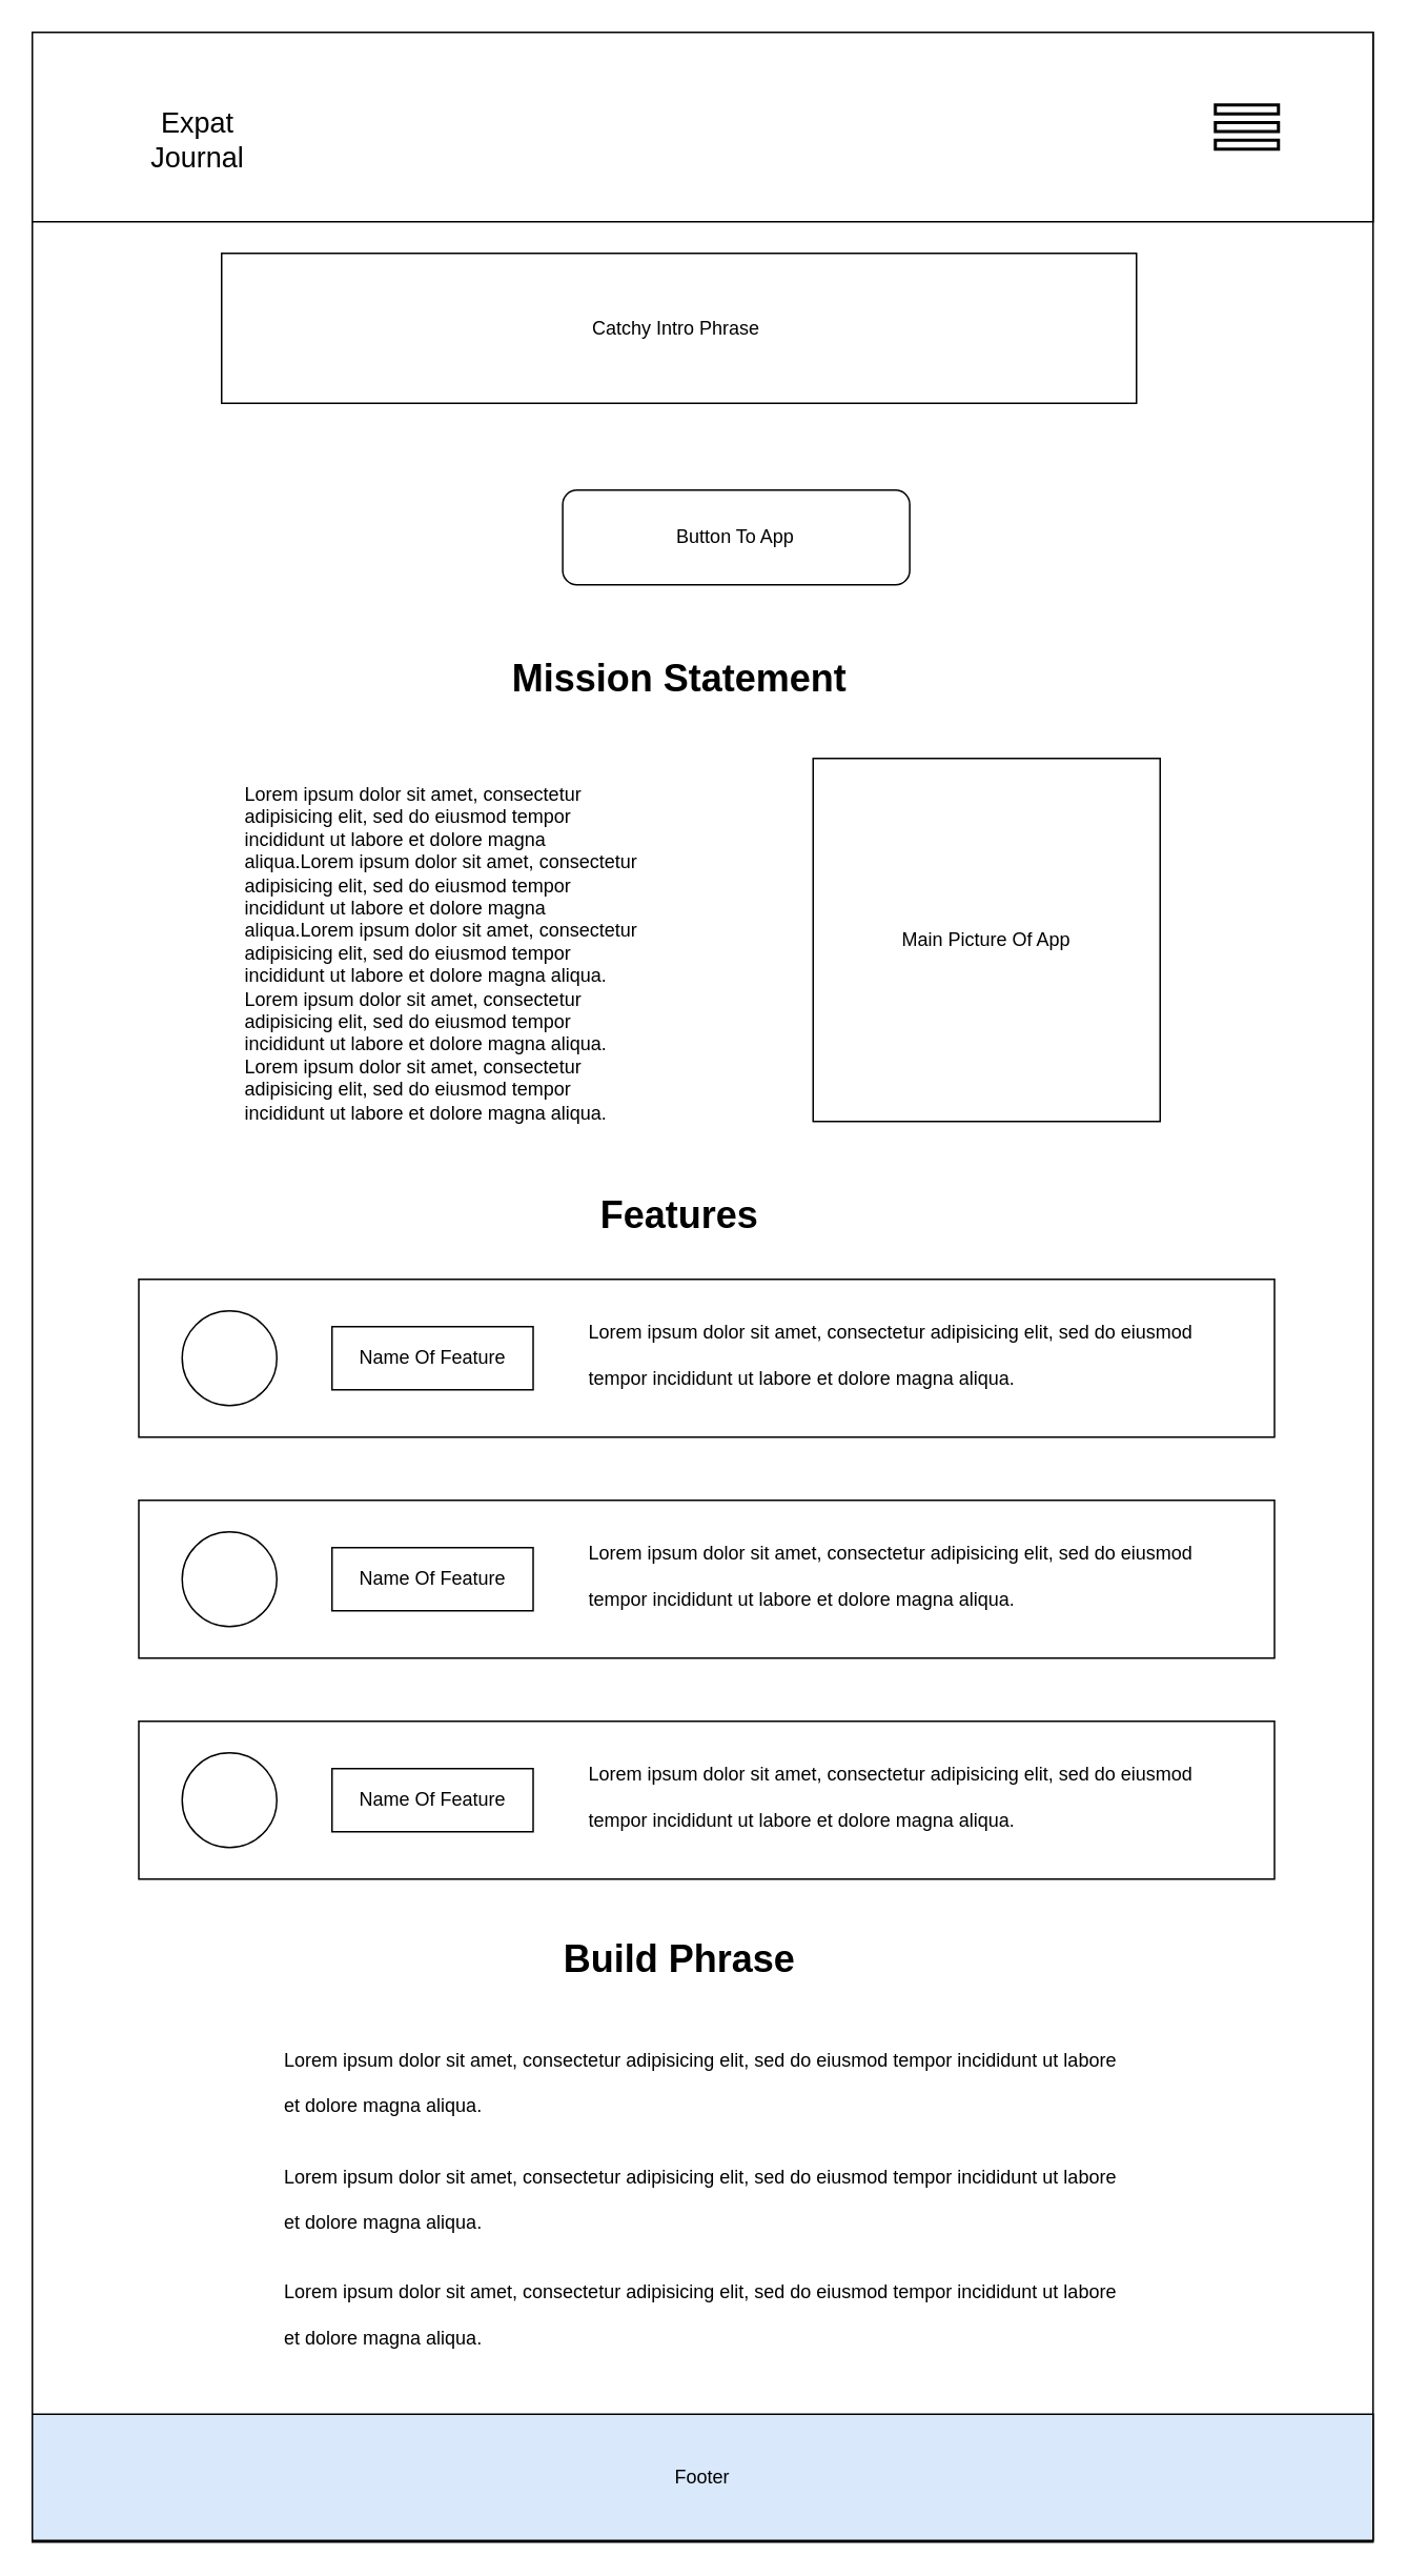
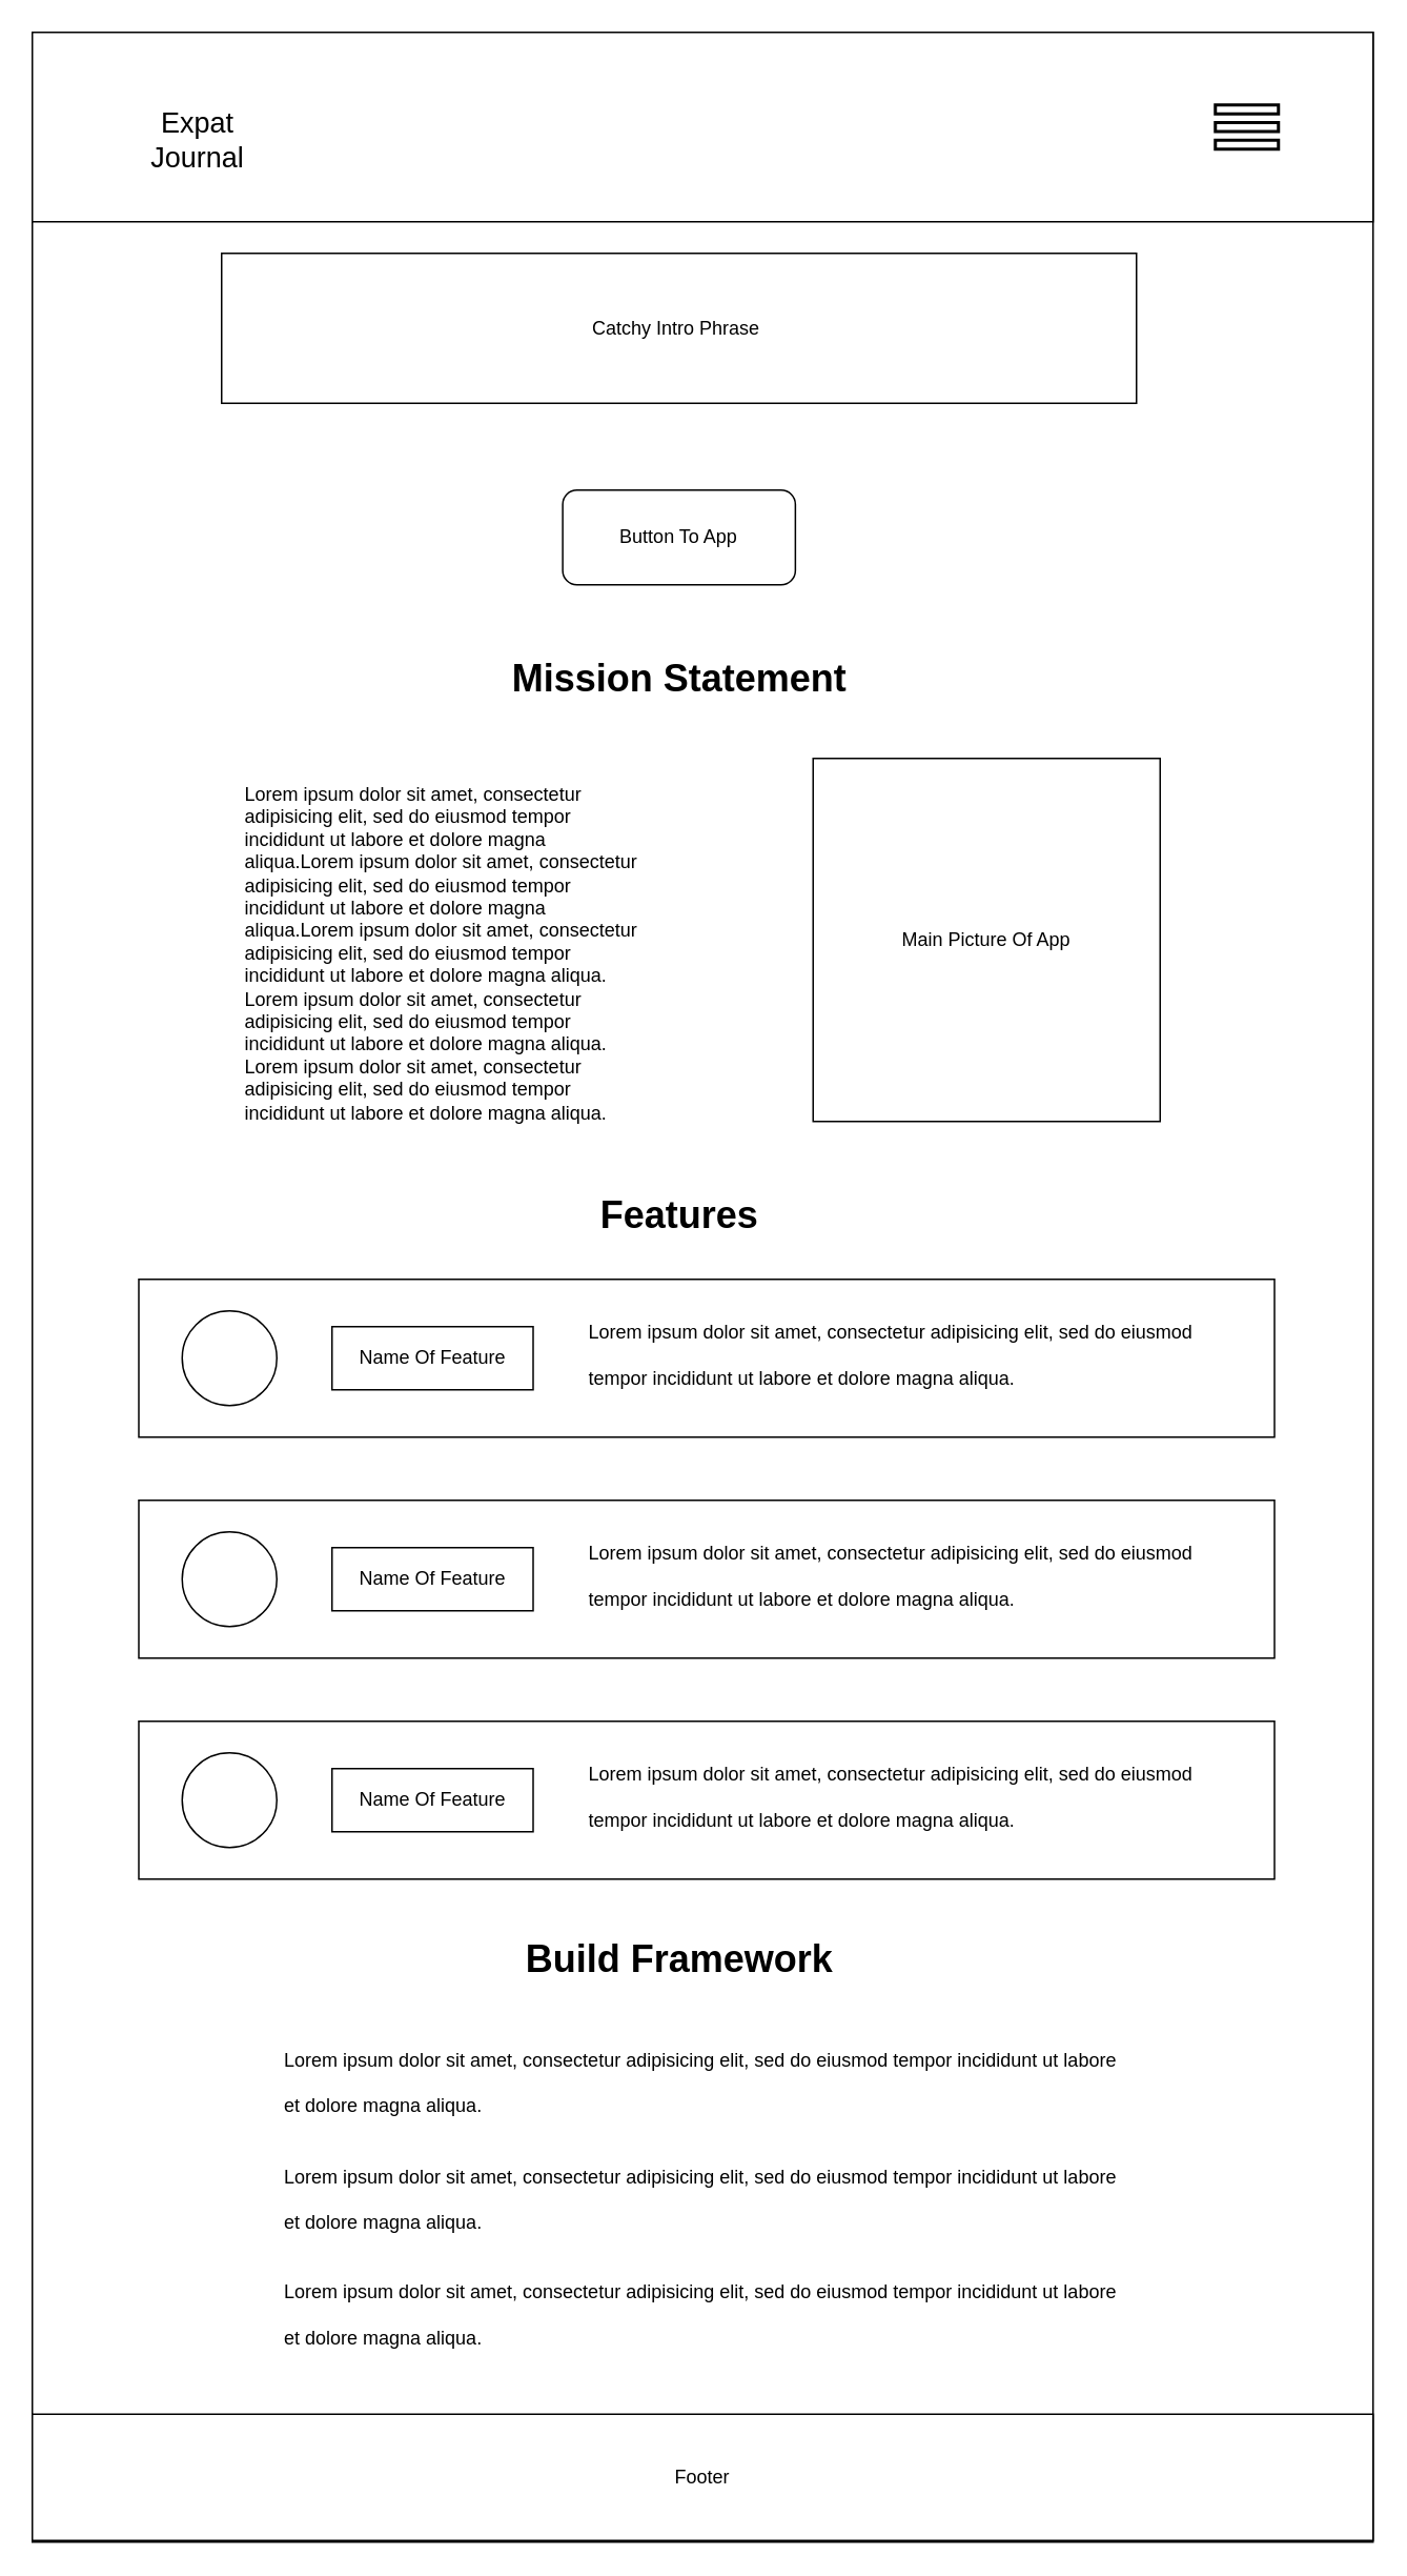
  <mxCell id="0" />
  <mxCell id="1" parent="0" />
  <mxCell id="2" value="" style="rounded=0;whiteSpace=wrap;html=1;strokeColor=#000000;" parent="1" vertex="1"><mxGeometry width="850" height="1590" as="geometry" x="20" y="20" /></mxCell>
  <mxCell id="3" value="" style="rounded=0;whiteSpace=wrap;html=1;" vertex="1" parent="1"><mxGeometry x="87.5" y="810" width="720" height="100" as="geometry" /></mxCell>
  <mxCell id="4" value="" style="rounded=0;whiteSpace=wrap;html=1;" parent="1" vertex="1"><mxGeometry width="850" height="120" as="geometry" x="20" y="20" /></mxCell>
  <mxCell id="5" value="&lt;font style=&quot;font-size: 18px&quot;&gt;Expat&lt;br&gt;Journal&lt;/font&gt;" style="text;html=1;strokeColor=none;fillColor=none;align=center;verticalAlign=middle;whiteSpace=wrap;rounded=0;" parent="1" vertex="1"><mxGeometry x="80" y="49" width="90" height="80" as="geometry" /></mxCell>
  <mxCell id="6" value="Catchy Intro Phrase&amp;nbsp;" style="rounded=0;whiteSpace=wrap;html=1;" parent="1" vertex="1"><mxGeometry x="140" y="160" width="580" height="95" as="geometry" /></mxCell>
- <mxCell id="7" value="Button To App" style="rounded=1;whiteSpace=wrap;html=1;" parent="1" vertex="1"><mxGeometry x="356.25" y="310" width="220" height="60" as="geometry" /></mxCell>
+ <mxCell id="7" value="Button To App" style="rounded=1;whiteSpace=wrap;html=1;" parent="1" vertex="1"><mxGeometry x="356.25" y="310" width="147.5" height="60" as="geometry" /></mxCell>
  <mxCell id="8" value="Main Picture Of App" style="rounded=0;whiteSpace=wrap;html=1;" parent="1" vertex="1"><mxGeometry x="515" y="480" width="220" height="230" as="geometry" /></mxCell>
  <mxCell id="9" value="&lt;h1&gt;&lt;/h1&gt;Lorem ipsum dolor sit amet, consectetur adipisicing elit, sed do eiusmod tempor incididunt ut labore et dolore magna aliqua.Lorem ipsum dolor sit amet, consectetur adipisicing elit, sed do eiusmod tempor incididunt ut labore et dolore magna aliqua.Lorem ipsum dolor sit amet, consectetur adipisicing elit, sed do eiusmod tempor incididunt ut labore et dolore magna aliqua.&lt;br&gt;Lorem ipsum dolor sit amet, consectetur adipisicing elit, sed do eiusmod tempor incididunt ut labore et dolore magna aliqua.&lt;br&gt;Lorem ipsum dolor sit amet, consectetur adipisicing elit, sed do eiusmod tempor incididunt ut labore et dolore magna aliqua.&amp;nbsp;" style="text;html=1;strokeColor=none;fillColor=none;spacing=5;spacingTop=-20;whiteSpace=wrap;overflow=hidden;rounded=0;" parent="1" vertex="1"><mxGeometry x="150" y="490" width="260" height="230" as="geometry" /></mxCell>
  <mxCell id="10" value="&lt;h1&gt;Mission Statement&lt;/h1&gt;" style="text;html=1;strokeColor=none;fillColor=none;spacing=5;spacingTop=-20;whiteSpace=wrap;overflow=hidden;rounded=0;align=center;" parent="1" vertex="1"><mxGeometry x="312.5" y="410" width="235" height="60" as="geometry" /></mxCell>
  <mxCell id="11" value="&lt;h1&gt;Features&lt;/h1&gt;" style="text;html=1;strokeColor=none;fillColor=none;spacing=5;spacingTop=-20;whiteSpace=wrap;overflow=hidden;rounded=0;align=center;" parent="1" vertex="1"><mxGeometry x="312.5" y="750" width="235" height="60" as="geometry" /></mxCell>
- <mxCell id="12" value="&lt;h1&gt;Build Phrase&lt;/h1&gt;" style="text;html=1;strokeColor=none;fillColor=none;spacing=5;spacingTop=-20;whiteSpace=wrap;overflow=hidden;rounded=0;align=center;" parent="1" vertex="1"><mxGeometry x="312.5" y="1221" width="235" height="60" as="geometry" /></mxCell>
+ <mxCell id="12" value="&lt;h1&gt;Build Framework&lt;/h1&gt;" style="text;html=1;strokeColor=none;fillColor=none;spacing=5;spacingTop=-20;whiteSpace=wrap;overflow=hidden;rounded=0;align=center;" parent="1" vertex="1"><mxGeometry x="312.5" y="1221" width="235" height="60" as="geometry" /></mxCell>
  <mxCell id="13" value="&lt;h1&gt;&lt;span style=&quot;font-size: 12px ; font-weight: normal&quot;&gt;Lorem ipsum dolor sit amet, consectetur adipisicing elit, sed do eiusmod tempor incididunt ut labore et dolore magna aliqua.&lt;/span&gt;&lt;br&gt;&lt;/h1&gt;&lt;div&gt;&lt;h1&gt;&lt;span style=&quot;font-size: 12px ; font-weight: normal&quot;&gt;Lorem ipsum dolor sit amet, consectetur adipisicing elit, sed do eiusmod tempor incididunt ut labore et dolore magna aliqua.&lt;/span&gt;&lt;/h1&gt;&lt;/div&gt;&lt;div&gt;&lt;h1&gt;&lt;span style=&quot;font-size: 12px ; font-weight: normal&quot;&gt;Lorem ipsum dolor sit amet, consectetur adipisicing elit, sed do eiusmod tempor incididunt ut labore et dolore magna aliqua.&lt;/span&gt;&lt;br&gt;&lt;/h1&gt;&lt;/div&gt;&lt;div&gt;&lt;span style=&quot;font-size: 12px ; font-weight: normal&quot;&gt;&lt;br&gt;&lt;/span&gt;&lt;/div&gt;&lt;div&gt;&lt;span style=&quot;font-size: 12px ; font-weight: normal&quot;&gt;&lt;br&gt;&lt;/span&gt;&lt;/div&gt;" style="text;html=1;strokeColor=none;fillColor=none;spacing=5;spacingTop=-20;whiteSpace=wrap;overflow=hidden;rounded=0;" parent="1" vertex="1"><mxGeometry x="175" y="1281" width="545" height="220" as="geometry" /></mxCell>
- <mxCell id="14" value="Footer" style="rounded=0;whiteSpace=wrap;html=1;fillColor=#dae8fc;" parent="1" vertex="1"><mxGeometry y="1529" width="850" height="80" as="geometry" x="20" /></mxCell>
+ <mxCell id="14" value="Footer" style="rounded=0;whiteSpace=wrap;html=1;" parent="1" vertex="1"><mxGeometry y="1529" width="850" height="80" as="geometry" x="20" /></mxCell>
  <mxCell id="15" value="" style="ellipse;whiteSpace=wrap;html=1;aspect=fixed;" parent="1" vertex="1"><mxGeometry x="115" y="830" width="60" height="60" as="geometry" /></mxCell>
  <mxCell id="16" value="Name Of Feature" style="rounded=0;whiteSpace=wrap;html=1;" parent="1" vertex="1"><mxGeometry x="210" y="840" width="127.5" height="40" as="geometry" /></mxCell>
  <mxCell id="17" value="&lt;h1&gt;&lt;span style=&quot;font-size: 12px ; font-weight: normal&quot;&gt;Lorem ipsum dolor sit amet, consectetur adipisicing elit, sed do eiusmod tempor incididunt ut labore et dolore magna aliqua.&lt;/span&gt;&lt;br&gt;&lt;/h1&gt;" style="text;html=1;strokeColor=none;fillColor=none;spacing=5;spacingTop=-20;whiteSpace=wrap;overflow=hidden;rounded=0;" parent="1" vertex="1"><mxGeometry x="367.5" y="820" width="402.5" height="90" as="geometry" /></mxCell>
  <mxCell id="18" value="" style="html=1;verticalLabelPosition=bottom;align=center;labelBackgroundColor=#ffffff;verticalAlign=top;strokeWidth=2;shadow=0;dashed=0;shape=mxgraph.ios7.icons.options;pointerEvents=1" vertex="1" parent="1"><mxGeometry x="770" y="66" width="40" height="28" as="geometry" /></mxCell>
  <mxCell id="19" value="" style="rounded=0;whiteSpace=wrap;html=1;" vertex="1" parent="1"><mxGeometry x="87.5" y="950" width="720" height="100" as="geometry" /></mxCell>
  <mxCell id="20" value="" style="ellipse;whiteSpace=wrap;html=1;aspect=fixed;" vertex="1" parent="1"><mxGeometry x="115" y="970" width="60" height="60" as="geometry" /></mxCell>
  <mxCell id="21" value="Name Of Feature" style="rounded=0;whiteSpace=wrap;html=1;" vertex="1" parent="1"><mxGeometry x="210" y="980" width="127.5" height="40" as="geometry" /></mxCell>
  <mxCell id="22" value="&lt;h1&gt;&lt;span style=&quot;font-size: 12px ; font-weight: normal&quot;&gt;Lorem ipsum dolor sit amet, consectetur adipisicing elit, sed do eiusmod tempor incididunt ut labore et dolore magna aliqua.&lt;/span&gt;&lt;br&gt;&lt;/h1&gt;" style="text;html=1;strokeColor=none;fillColor=none;spacing=5;spacingTop=-20;whiteSpace=wrap;overflow=hidden;rounded=0;" vertex="1" parent="1"><mxGeometry x="367.5" y="960" width="402.5" height="90" as="geometry" /></mxCell>
  <mxCell id="23" value="" style="rounded=0;whiteSpace=wrap;html=1;" vertex="1" parent="1"><mxGeometry x="87.5" y="1090" width="720" height="100" as="geometry" /></mxCell>
  <mxCell id="24" value="" style="ellipse;whiteSpace=wrap;html=1;aspect=fixed;" vertex="1" parent="1"><mxGeometry x="115" y="1110" width="60" height="60" as="geometry" /></mxCell>
  <mxCell id="25" value="Name Of Feature" style="rounded=0;whiteSpace=wrap;html=1;" vertex="1" parent="1"><mxGeometry x="210" y="1120" width="127.5" height="40" as="geometry" /></mxCell>
  <mxCell id="26" value="&lt;h1&gt;&lt;span style=&quot;font-size: 12px ; font-weight: normal&quot;&gt;Lorem ipsum dolor sit amet, consectetur adipisicing elit, sed do eiusmod tempor incididunt ut labore et dolore magna aliqua.&lt;/span&gt;&lt;br&gt;&lt;/h1&gt;" style="text;html=1;strokeColor=none;fillColor=none;spacing=5;spacingTop=-20;whiteSpace=wrap;overflow=hidden;rounded=0;" vertex="1" parent="1"><mxGeometry x="367.5" y="1100" width="402.5" height="90" as="geometry" /></mxCell>
